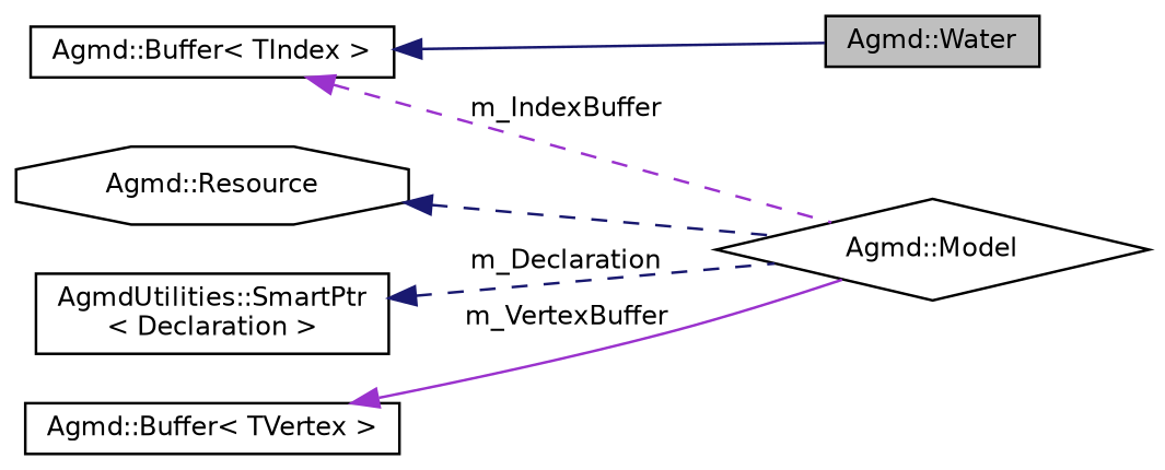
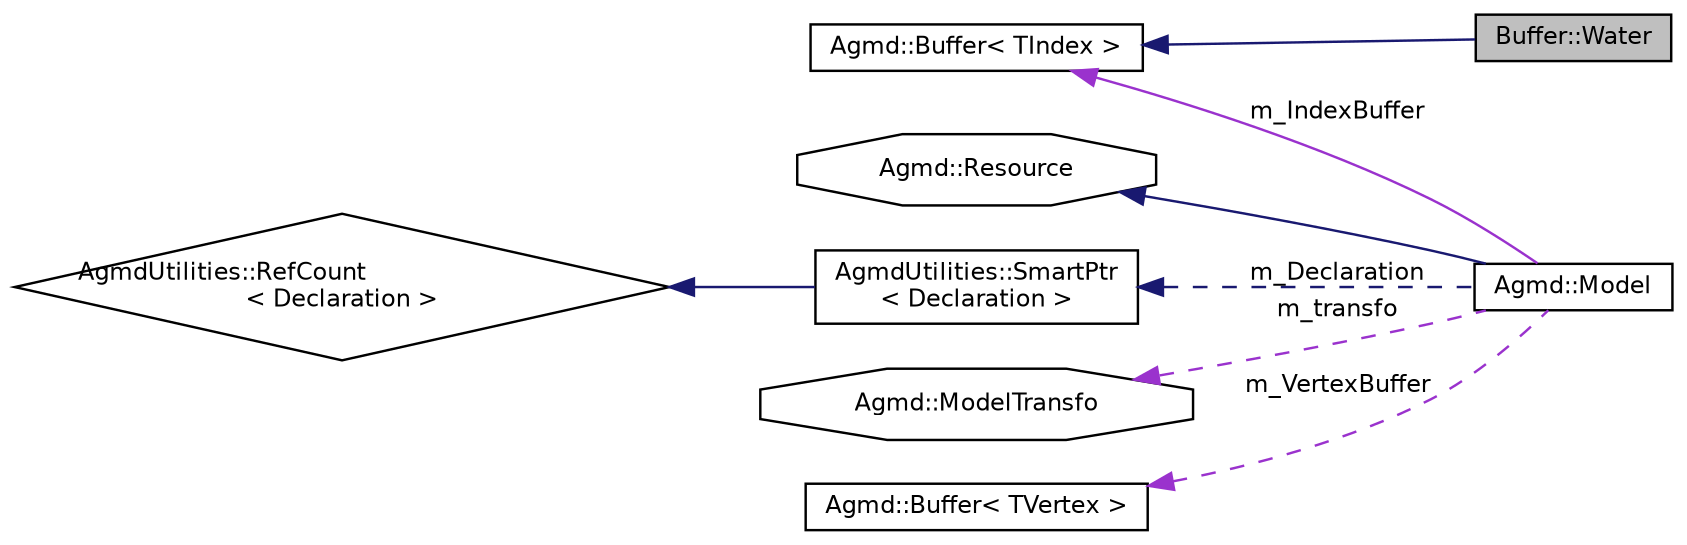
  digraph {
    rankdir=LR
    node [color=black fillcolor=white fontname=Helvetica fontsize=10 shape=box style=filled]
    edge [color=midnightblue dir=back fontname=Helvetica fontsize=10 labelfontname=Helvetica labelfontsize=10 style=dashed]
-   n1 [fillcolor=grey75 fontcolor=black height=0.2 label="Agmd::Water" width=0.4]
-   n2 [height=0.2 label="Agmd::Model" shape=diamond width=0.4]
+   n1 [fillcolor=grey75 fontcolor=black height=0.2 label="Buffer::Water" width=0.4]
+   n2 [height=0.2 label="Agmd::Model" width=0.4]
    n3 [height=0.2 label="Agmd::Resource" shape=octagon width=0.4]
    n4 [height=0.2 label="AgmdUtilities::SmartPtr\l\< Declaration \>" width=0.4]
+   n5 [height=0.2 label="AgmdUtilities::RefCount\l\< Declaration \>" shape=diamond width=0.4]
+   n6 [height=0.2 label="Agmd::ModelTransfo" shape=octagon width=0.4]
    n7 [height=0.2 label="Agmd::Buffer\< TIndex \>" width=0.4]
    n8 [height=0.2 label="Agmd::Buffer\< TVertex \>" width=0.4]
-   n3 -> n2
+   n3 -> n2 [style=solid]
    n4 -> n2 [label=" m_Declaration"]
+   n5 -> n4 [style=solid]
+   n6 -> n2 [color=darkorchid3 label=" m_transfo"]
    n7 -> n1 [style=solid]
-   n7 -> n2 [color=darkorchid3 label=" m_IndexBuffer"]
-   n8 -> n2 [color=darkorchid3 label=" m_VertexBuffer" style=solid]
+   n7 -> n2 [color=darkorchid3 label=" m_IndexBuffer" style=solid]
+   n8 -> n2 [color=darkorchid3 label=" m_VertexBuffer"]
  }
